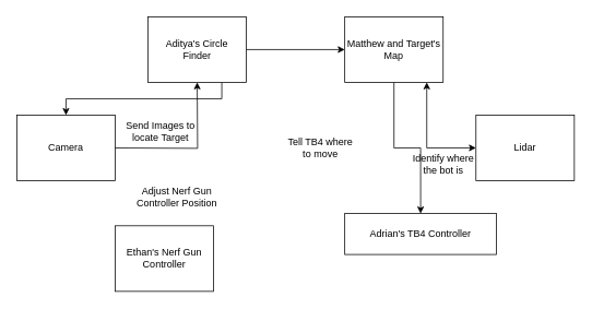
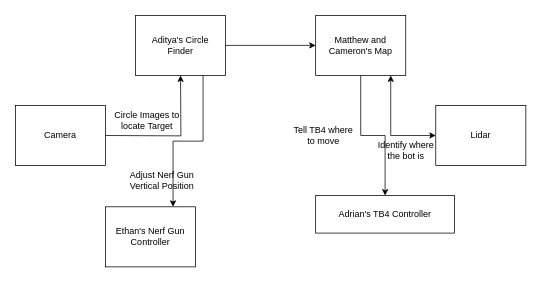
  <mxCell id="0" />
  <mxCell id="1" parent="0" />
- <mxCell id="2" style="edgeStyle=orthogonalEdgeStyle;rounded=0;orthogonalLoop=1;jettySize=auto;html=1;exitX=0.75;exitY=1;exitDx=0;exitDy=0;" parent="1" source="3" target="9" edge="1"><mxGeometry relative="1" as="geometry" /></mxCell>
+ <mxCell id="2" style="edgeStyle=orthogonalEdgeStyle;rounded=0;orthogonalLoop=1;jettySize=auto;html=1;exitX=0.75;exitY=1;exitDx=0;exitDy=0;entryX=0.75;entryY=0;entryDx=0;entryDy=0;" parent="1" source="3" target="7" edge="1"><mxGeometry relative="1" as="geometry" /></mxCell>
  <mxCell id="3" value="Aditya's Circle &lt;br&gt;Finder" style="rounded=0;whiteSpace=wrap;html=1;" parent="1" vertex="1"><mxGeometry x="180" y="20" width="120" height="80" as="geometry" /></mxCell>
  <mxCell id="4" style="edgeStyle=orthogonalEdgeStyle;rounded=0;orthogonalLoop=1;jettySize=auto;html=1;exitX=0.5;exitY=1;exitDx=0;exitDy=0;" parent="1" source="6" target="8" edge="1"><mxGeometry relative="1" as="geometry" /></mxCell>
  <mxCell id="5" style="edgeStyle=orthogonalEdgeStyle;rounded=0;orthogonalLoop=1;jettySize=auto;html=1;exitX=0;exitY=0.5;exitDx=0;exitDy=0;startArrow=classic;startFill=1;endArrow=none;" parent="1" source="6" target="3" edge="1"><mxGeometry relative="1" as="geometry"><mxPoint x="330" y="60" as="sourcePoint" /></mxGeometry></mxCell>
- <mxCell id="6" value="Matthew and Target's Map" style="rounded=0;whiteSpace=wrap;html=1;" parent="1" vertex="1"><mxGeometry x="420" y="20" width="120" height="80" as="geometry" /></mxCell>
+ <mxCell id="6" value="Matthew and Cameron's Map" style="rounded=0;whiteSpace=wrap;html=1;" parent="1" vertex="1"><mxGeometry x="420" y="20" width="120" height="80" as="geometry" /></mxCell>
  <mxCell id="7" value="Ethan's Nerf Gun Controller" style="rounded=0;whiteSpace=wrap;html=1;" parent="1" vertex="1"><mxGeometry x="140" y="275" width="120" height="80" as="geometry" /></mxCell>
  <mxCell id="8" value="Adrian's TB4 Controller" style="rounded=0;whiteSpace=wrap;html=1;" parent="1" vertex="1"><mxGeometry x="420" y="260" width="185" height="50" as="geometry" /></mxCell>
  <mxCell id="9" value="Camera" style="rounded=0;whiteSpace=wrap;html=1;" parent="1" vertex="1"><mxGeometry x="20" y="140" width="120" height="80" as="geometry" /></mxCell>
  <mxCell id="10" style="edgeStyle=orthogonalEdgeStyle;rounded=0;orthogonalLoop=1;jettySize=auto;html=1;exitX=0;exitY=0.5;exitDx=0;exitDy=0;startArrow=classic;startFill=1;endArrow=classic;endFill=1;" parent="1" source="11" edge="1"><mxGeometry relative="1" as="geometry"><mxPoint x="520" y="100" as="targetPoint" /><Array as="points"><mxPoint x="520" y="180" /></Array></mxGeometry></mxCell>
  <mxCell id="11" value="Lidar" style="rounded=0;whiteSpace=wrap;html=1;" parent="1" vertex="1"><mxGeometry x="580" y="140" width="120" height="80" as="geometry" /></mxCell>
  <mxCell id="12" style="edgeStyle=orthogonalEdgeStyle;rounded=0;orthogonalLoop=1;jettySize=auto;html=1;exitX=0;exitY=0.5;exitDx=0;exitDy=0;entryX=0.5;entryY=1;entryDx=0;entryDy=0;" parent="1" edge="1"><mxGeometry relative="1" as="geometry"><mxPoint x="240" y="100" as="targetPoint" /><mxPoint x="140" y="180" as="sourcePoint" /></mxGeometry></mxCell>
- <mxCell id="13" value="Adjust Nerf Gun&lt;br&gt;Controller Position" style="text;html=1;align=center;verticalAlign=middle;resizable=0;points=[];autosize=1;strokeColor=none;fillColor=none;" parent="1" vertex="1"><mxGeometry x="160" y="220" width="110" height="40" as="geometry" /></mxCell>
+ <mxCell id="13" value="Adjust Nerf Gun&lt;br&gt;Vertical Position" style="text;html=1;align=center;verticalAlign=middle;resizable=0;points=[];autosize=1;strokeColor=none;fillColor=none;" parent="1" vertex="1"><mxGeometry x="160" y="220" width="110" height="40" as="geometry" /></mxCell>
  <mxCell id="14" value="Identify where &lt;br&gt;the bot is" style="text;html=1;align=center;verticalAlign=middle;resizable=0;points=[];autosize=1;strokeColor=none;fillColor=none;" parent="1" vertex="1"><mxGeometry x="490" y="180" width="100" height="40" as="geometry" /></mxCell>
- <mxCell id="15" value="Send Images to &lt;br&gt;locate Target" style="text;html=1;align=center;verticalAlign=middle;resizable=0;points=[];autosize=1;strokeColor=none;fillColor=none;" parent="1" vertex="1"><mxGeometry x="140" y="140" width="110" height="40" as="geometry" /></mxCell>
- <mxCell id="16" value="Tell TB4 where &lt;br&gt;to move" style="text;html=1;align=center;verticalAlign=middle;resizable=0;points=[];autosize=1;strokeColor=none;fillColor=none;" parent="1" vertex="1"><mxGeometry x="340" y="160" width="100" height="40" as="geometry" /></mxCell>
+ <mxCell id="15" value="Circle Images to &lt;br&gt;locate Target" style="text;html=1;align=center;verticalAlign=middle;resizable=0;points=[];autosize=1;strokeColor=none;fillColor=none;" parent="1" vertex="1"><mxGeometry x="140" y="140" width="110" height="40" as="geometry" /></mxCell>
+ <mxCell id="16" value="Tell TB4 where &lt;br&gt;to move" style="text;html=1;align=center;verticalAlign=middle;resizable=0;points=[];autosize=1;strokeColor=none;fillColor=none;" parent="1" vertex="1"><mxGeometry x="380" y="160" width="100" height="40" as="geometry" /></mxCell>
